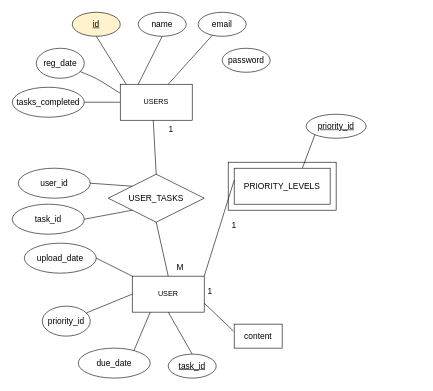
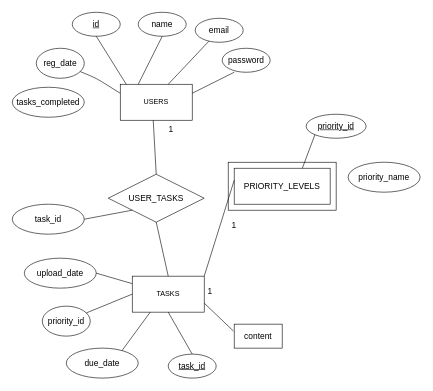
  <mxCell id="0" />
  <mxCell id="1" parent="0" />
  <mxCell id="2" value="" style="rounded=0;whiteSpace=wrap;html=1;fontSize=14;" vertex="1" parent="1"><mxGeometry x="380" y="270" width="180" height="80" as="geometry" /></mxCell>
  <mxCell id="3" value="USERS" style="rounded=0;whiteSpace=wrap;html=1;" vertex="1" parent="1"><mxGeometry x="200" y="140" width="120" height="60" as="geometry" /></mxCell>
- <mxCell id="4" value="&lt;u&gt;&lt;font style=&quot;font-size: 14px;&quot;&gt;id&lt;/font&gt;&lt;/u&gt;" style="ellipse;whiteSpace=wrap;html=1;fillColor=#fff2cc;" vertex="1" parent="1"><mxGeometry x="120" y="20" width="80" height="40" as="geometry" /></mxCell>
+ <mxCell id="4" value="&lt;u&gt;&lt;font style=&quot;font-size: 14px;&quot;&gt;id&lt;/font&gt;&lt;/u&gt;" style="ellipse;whiteSpace=wrap;html=1;" vertex="1" parent="1"><mxGeometry x="120" y="20" width="80" height="40" as="geometry" /></mxCell>
  <mxCell id="5" value="" style="endArrow=none;html=1;fontSize=14;entryX=0.5;entryY=1;entryDx=0;entryDy=0;" edge="1" parent="1" target="4"><mxGeometry width="50" height="50" relative="1" as="geometry"><mxPoint x="210" y="140" as="sourcePoint" /><mxPoint x="290" y="140" as="targetPoint" /></mxGeometry></mxCell>
  <mxCell id="6" value="&lt;span style=&quot;font-size: 14px;&quot;&gt;name&lt;/span&gt;" style="ellipse;whiteSpace=wrap;html=1;" vertex="1" parent="1"><mxGeometry x="230" y="20" width="80" height="40" as="geometry" /></mxCell>
- <mxCell id="7" value="&lt;span style=&quot;font-size: 14px;&quot;&gt;email&lt;/span&gt;" style="ellipse;whiteSpace=wrap;html=1;" vertex="1" parent="1"><mxGeometry x="330" y="20" width="80" height="40" as="geometry" /></mxCell>
+ <mxCell id="7" value="&lt;span style=&quot;font-size: 14px;&quot;&gt;email&lt;/span&gt;" style="ellipse;whiteSpace=wrap;html=1;" vertex="1" parent="1"><mxGeometry x="325" y="30" width="80" height="40" as="geometry" /></mxCell>
  <mxCell id="8" value="&lt;span style=&quot;font-size: 14px;&quot;&gt;password&lt;/span&gt;" style="ellipse;whiteSpace=wrap;html=1;" vertex="1" parent="1"><mxGeometry x="370" y="80" width="80" height="40" as="geometry" /></mxCell>
  <mxCell id="9" value="" style="endArrow=none;html=1;fontSize=14;entryX=0.5;entryY=1;entryDx=0;entryDy=0;" edge="1" parent="1" target="6"><mxGeometry width="50" height="50" relative="1" as="geometry"><mxPoint x="230" y="140" as="sourcePoint" /><mxPoint x="170" y="70" as="targetPoint" /><Array as="points" /></mxGeometry></mxCell>
  <mxCell id="10" value="" style="endArrow=none;html=1;fontSize=14;" edge="1" parent="1" target="7"><mxGeometry width="50" height="50" relative="1" as="geometry"><mxPoint x="280" y="140" as="sourcePoint" /><mxPoint x="320" y="60" as="targetPoint" /><Array as="points" /></mxGeometry></mxCell>
+ <mxCell id="11" value="" style="endArrow=none;html=1;fontSize=14;entryX=0.25;entryY=1;entryDx=0;entryDy=0;exitX=1;exitY=0.25;exitDx=0;exitDy=0;entryPerimeter=0;" edge="1" parent="1" source="3" target="8"><mxGeometry width="50" height="50" relative="1" as="geometry"><mxPoint x="290" y="150" as="sourcePoint" /><mxPoint x="363.585" y="68.238" as="targetPoint" /><Array as="points" /></mxGeometry></mxCell>
  <mxCell id="12" value="&lt;span style=&quot;font-size: 14px;&quot;&gt;reg_date&lt;/span&gt;" style="ellipse;whiteSpace=wrap;html=1;" vertex="1" parent="1"><mxGeometry x="60" y="80" width="80" height="50" as="geometry" /></mxCell>
  <mxCell id="13" value="" style="endArrow=none;html=1;fontSize=14;exitX=0;exitY=0.25;exitDx=0;exitDy=0;" edge="1" parent="1" source="3" target="12"><mxGeometry width="50" height="50" relative="1" as="geometry"><mxPoint x="220" y="150" as="sourcePoint" /><mxPoint x="170" y="70" as="targetPoint" /><Array as="points"><mxPoint x="160" y="130" /></Array></mxGeometry></mxCell>
  <mxCell id="14" value="&lt;span style=&quot;font-size: 14px;&quot;&gt;tasks_completed&lt;/span&gt;" style="ellipse;whiteSpace=wrap;html=1;" vertex="1" parent="1"><mxGeometry x="20" y="145" width="120" height="50" as="geometry" /></mxCell>
- <mxCell id="15" value="" style="endArrow=none;html=1;fontSize=14;exitX=1;exitY=0.5;exitDx=0;exitDy=0;" edge="1" parent="1" source="14" target="3"><mxGeometry width="50" height="50" relative="1" as="geometry"><mxPoint x="240" y="190" as="sourcePoint" /><mxPoint x="290" y="140" as="targetPoint" /></mxGeometry></mxCell>
- <mxCell id="16" value="USER" style="rounded=0;whiteSpace=wrap;html=1;" vertex="1" parent="1"><mxGeometry x="220" y="460" width="120" height="60" as="geometry" /></mxCell>
+ <mxCell id="16" value="TASKS" style="rounded=0;whiteSpace=wrap;html=1;" vertex="1" parent="1"><mxGeometry x="220" y="460" width="120" height="60" as="geometry" /></mxCell>
  <mxCell id="17" value="&lt;u&gt;&lt;font style=&quot;font-size: 14px;&quot;&gt;task_id&lt;/font&gt;&lt;/u&gt;" style="ellipse;whiteSpace=wrap;html=1;" vertex="1" parent="1"><mxGeometry x="280" y="590" width="80" height="40" as="geometry" /></mxCell>
  <mxCell id="18" value="" style="endArrow=none;html=1;fontSize=14;entryX=0.5;entryY=0;entryDx=0;entryDy=0;exitX=0.5;exitY=1;exitDx=0;exitDy=0;" edge="1" target="17" parent="1" source="16"><mxGeometry width="50" height="50" relative="1" as="geometry"><mxPoint x="210" y="500" as="sourcePoint" /><mxPoint x="280" y="350" as="targetPoint" /></mxGeometry></mxCell>
  <mxCell id="19" value="&lt;span style=&quot;font-size: 14px;&quot;&gt;content&lt;/span&gt;" style="whiteSpace=wrap;html=1;rounded=0;" vertex="1" parent="1"><mxGeometry x="390" y="540" width="80" height="40" as="geometry" /></mxCell>
  <mxCell id="20" value="" style="endArrow=none;html=1;fontSize=14;entryX=-0.015;entryY=0.29;entryDx=0;entryDy=0;exitX=1;exitY=0.75;exitDx=0;exitDy=0;entryPerimeter=0;" edge="1" source="16" target="19" parent="1"><mxGeometry width="50" height="50" relative="1" as="geometry"><mxPoint x="280" y="360" as="sourcePoint" /><mxPoint x="353.585" y="278.238" as="targetPoint" /><Array as="points" /></mxGeometry></mxCell>
  <mxCell id="21" value="&lt;span style=&quot;font-size: 14px;&quot;&gt;priority_id&lt;/span&gt;" style="ellipse;whiteSpace=wrap;html=1;" vertex="1" parent="1"><mxGeometry x="70" y="510" width="80" height="50" as="geometry" /></mxCell>
  <mxCell id="22" value="" style="endArrow=none;html=1;fontSize=14;exitX=0;exitY=0.5;exitDx=0;exitDy=0;" edge="1" source="16" target="21" parent="1"><mxGeometry width="50" height="50" relative="1" as="geometry"><mxPoint x="210" y="360" as="sourcePoint" /><mxPoint x="160" y="280" as="targetPoint" /><Array as="points" /></mxGeometry></mxCell>
- <mxCell id="23" value="&lt;span style=&quot;font-size: 14px;&quot;&gt;upload_date&lt;/span&gt;" style="ellipse;whiteSpace=wrap;html=1;" vertex="1" parent="1"><mxGeometry x="40" y="405" width="120" height="50" as="geometry" /></mxCell>
+ <mxCell id="23" value="&lt;span style=&quot;font-size: 14px;&quot;&gt;upload_date&lt;/span&gt;" style="ellipse;whiteSpace=wrap;html=1;" vertex="1" parent="1"><mxGeometry x="40" y="430" width="120" height="50" as="geometry" /></mxCell>
  <mxCell id="24" value="" style="endArrow=none;html=1;fontSize=14;exitX=1;exitY=0.5;exitDx=0;exitDy=0;" edge="1" source="23" target="16" parent="1"><mxGeometry width="50" height="50" relative="1" as="geometry"><mxPoint x="230" y="400" as="sourcePoint" /><mxPoint x="280" y="350" as="targetPoint" /></mxGeometry></mxCell>
- <mxCell id="25" value="&lt;span style=&quot;font-size: 14px;&quot;&gt;due_date&lt;/span&gt;" style="ellipse;whiteSpace=wrap;html=1;" vertex="1" parent="1"><mxGeometry x="130" y="580" width="120" height="50" as="geometry" /></mxCell>
+ <mxCell id="25" value="&lt;span style=&quot;font-size: 14px;&quot;&gt;due_date&lt;/span&gt;" style="ellipse;whiteSpace=wrap;html=1;" vertex="1" parent="1"><mxGeometry x="110" y="580" width="120" height="50" as="geometry" /></mxCell>
  <mxCell id="26" value="" style="endArrow=none;html=1;fontSize=14;entryX=0.25;entryY=1;entryDx=0;entryDy=0;exitX=0.773;exitY=0.088;exitDx=0;exitDy=0;exitPerimeter=0;" edge="1" parent="1" source="25" target="16"><mxGeometry width="50" height="50" relative="1" as="geometry"><mxPoint x="240" y="210" as="sourcePoint" /><mxPoint x="290" y="160" as="targetPoint" /></mxGeometry></mxCell>
  <mxCell id="27" value="PRIORITY_LEVELS" style="rounded=0;whiteSpace=wrap;html=1;fontSize=14;" vertex="1" parent="1"><mxGeometry x="390" y="280" width="160" height="60" as="geometry" /></mxCell>
  <mxCell id="28" value="&lt;u&gt;&lt;font style=&quot;font-size: 14px;&quot;&gt;priority_id&lt;/font&gt;&lt;/u&gt;" style="ellipse;whiteSpace=wrap;html=1;" vertex="1" parent="1"><mxGeometry x="510" y="190" width="100" height="40" as="geometry" /></mxCell>
  <mxCell id="29" value="" style="endArrow=none;html=1;fontSize=14;entryX=0;entryY=1;entryDx=0;entryDy=0;exitX=0.71;exitY=0;exitDx=0;exitDy=0;exitPerimeter=0;" edge="1" parent="1" source="27" target="28"><mxGeometry width="50" height="50" relative="1" as="geometry"><mxPoint x="510" y="270" as="sourcePoint" /><mxPoint x="410" y="290" as="targetPoint" /></mxGeometry></mxCell>
+ <mxCell id="30" value="priority_name" style="ellipse;whiteSpace=wrap;html=1;fontSize=14;" vertex="1" parent="1"><mxGeometry x="580" y="270" width="120" height="50" as="geometry" /></mxCell>
  <mxCell id="31" value="" style="endArrow=none;html=1;fontSize=14;startArrow=none;exitX=1;exitY=0;exitDx=0;exitDy=0;" edge="1" parent="1" source="16"><mxGeometry width="50" height="50" relative="1" as="geometry"><mxPoint x="350" y="470" as="sourcePoint" /><mxPoint x="390" y="300" as="targetPoint" /></mxGeometry></mxCell>
  <mxCell id="32" value="1" style="text;html=1;strokeColor=none;fillColor=none;align=center;verticalAlign=middle;whiteSpace=wrap;rounded=0;fontSize=14;" vertex="1" parent="1"><mxGeometry x="255" y="200" width="60" height="30" as="geometry" /></mxCell>
  <mxCell id="33" value="USER_TASKS" style="rhombus;whiteSpace=wrap;html=1;fontSize=14;" vertex="1" parent="1"><mxGeometry x="180" y="290" width="160" height="80" as="geometry" /></mxCell>
- <mxCell id="34" value="user_id" style="ellipse;whiteSpace=wrap;html=1;fontSize=14;" vertex="1" parent="1"><mxGeometry x="30" y="280" width="120" height="50" as="geometry" /></mxCell>
  <mxCell id="35" value="task_id" style="ellipse;whiteSpace=wrap;html=1;fontSize=14;" vertex="1" parent="1"><mxGeometry x="20" y="340" width="120" height="50" as="geometry" /></mxCell>
- <mxCell id="36" value="" style="endArrow=none;html=1;fontSize=14;exitX=1;exitY=0.5;exitDx=0;exitDy=0;entryX=0;entryY=0;entryDx=0;entryDy=0;" edge="1" parent="1" source="34" target="33"><mxGeometry width="50" height="50" relative="1" as="geometry"><mxPoint x="270" y="400" as="sourcePoint" /><mxPoint x="320" y="350" as="targetPoint" /></mxGeometry></mxCell>
  <mxCell id="37" value="" style="endArrow=none;html=1;fontSize=14;entryX=0;entryY=1;entryDx=0;entryDy=0;exitX=1;exitY=0.5;exitDx=0;exitDy=0;" edge="1" parent="1" source="35" target="33"><mxGeometry width="50" height="50" relative="1" as="geometry"><mxPoint x="150" y="360" as="sourcePoint" /><mxPoint x="230" y="320" as="targetPoint" /></mxGeometry></mxCell>
  <mxCell id="38" value="" style="endArrow=none;html=1;fontSize=14;entryX=0.5;entryY=1;entryDx=0;entryDy=0;exitX=0.5;exitY=0;exitDx=0;exitDy=0;" edge="1" parent="1" source="16" target="33"><mxGeometry width="50" height="50" relative="1" as="geometry"><mxPoint x="270" y="400" as="sourcePoint" /><mxPoint x="320" y="350" as="targetPoint" /></mxGeometry></mxCell>
  <mxCell id="39" value="" style="endArrow=none;html=1;fontSize=14;entryX=0;entryY=0;entryDx=0;entryDy=0;exitX=0.5;exitY=0;exitDx=0;exitDy=0;" edge="1" parent="1" source="33" target="32"><mxGeometry width="50" height="50" relative="1" as="geometry"><mxPoint x="286.25" y="470" as="sourcePoint" /><mxPoint x="274.706" y="377.647" as="targetPoint" /></mxGeometry></mxCell>
- <mxCell id="40" value="M" style="text;html=1;strokeColor=none;fillColor=none;align=center;verticalAlign=middle;whiteSpace=wrap;rounded=0;fontSize=14;" vertex="1" parent="1"><mxGeometry x="270" y="430" width="60" height="30" as="geometry" /></mxCell>
  <mxCell id="41" value="1" style="text;html=1;strokeColor=none;fillColor=none;align=center;verticalAlign=middle;whiteSpace=wrap;rounded=0;fontSize=14;" vertex="1" parent="1"><mxGeometry x="320" y="470" width="60" height="30" as="geometry" /></mxCell>
  <mxCell id="42" value="1" style="text;html=1;strokeColor=none;fillColor=none;align=center;verticalAlign=middle;whiteSpace=wrap;rounded=0;fontSize=14;" vertex="1" parent="1"><mxGeometry x="360" y="360" width="60" height="30" as="geometry" /></mxCell>
